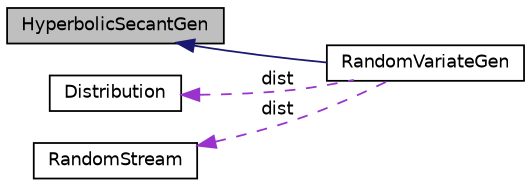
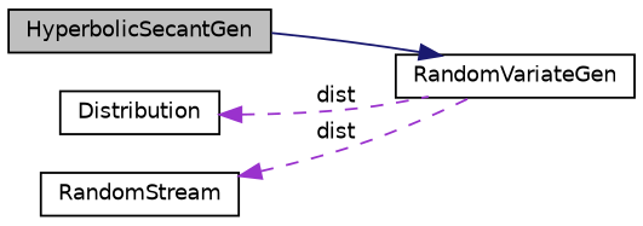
  digraph {
    rankdir=LR
    node [color=black fontname=Helvetica fontsize=10 shape=record]
    edge [color=darkorchid3 dir=back fontname=Helvetica fontsize=10 labelfontname=Helvetica labelfontsize=10 style=dashed]
    n1 [fillcolor=grey75 fontcolor=black height=0.2 label=HyperbolicSecantGen style=filled width=0.4]
    n2 [height=0.2 label=RandomVariateGen width=0.4]
    n3 [height=0.2 label=Distribution width=0.4]
    n4 [height=0.2 label=RandomStream width=0.4]
-   n1 -> n2 [color=midnightblue style=solid]
+   n2 -> n1 [color=midnightblue style=solid]
    n3 -> n2 [label=" dist"]
    n4 -> n2 [label=" dist"]
  }
